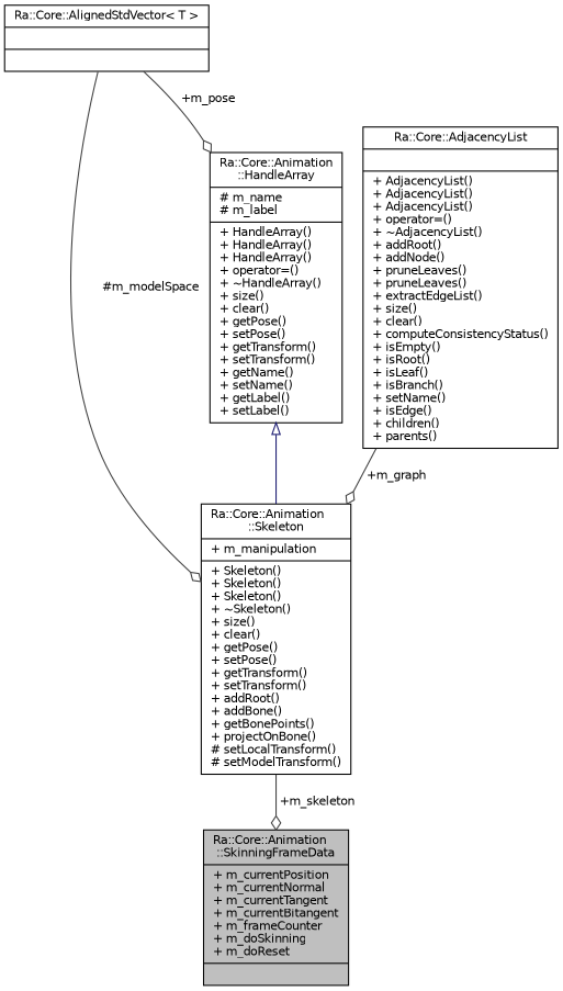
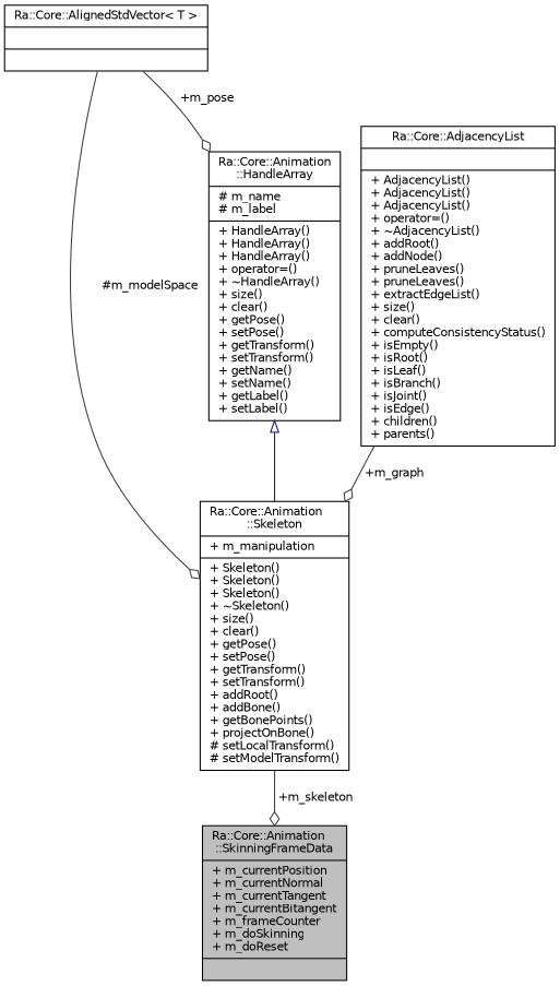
  digraph {
    node [color=black fillcolor=white fontname=Helvetica fontsize=10 shape=record style=filled]
    edge [arrowhead=odiamond color=grey25 fontname=Helvetica fontsize=10 labelfontname=Helvetica labelfontsize=10 style=solid]
    n1 [fillcolor=grey75 fontcolor=black height=0.2 label="{Ra::Core::Animation\l::SkinningFrameData\n|+ m_currentPosition\l+ m_currentNormal\l+ m_currentTangent\l+ m_currentBitangent\l+ m_frameCounter\l+ m_doSkinning\l+ m_doReset\l|}" width=0.4]
    n2 [height=0.2 label="{Ra::Core::Animation\l::Skeleton\n|+ m_manipulation\l|+ Skeleton()\l+ Skeleton()\l+ Skeleton()\l+ ~Skeleton()\l+ size()\l+ clear()\l+ getPose()\l+ setPose()\l+ getTransform()\l+ setTransform()\l+ addRoot()\l+ addBone()\l+ getBonePoints()\l+ projectOnBone()\l# setLocalTransform()\l# setModelTransform()\l}" width=0.4]
    n3 [height=0.2 label="{Ra::Core::Animation\l::HandleArray\n|# m_name\l# m_label\l|+ HandleArray()\l+ HandleArray()\l+ HandleArray()\l+ operator=()\l+ ~HandleArray()\l+ size()\l+ clear()\l+ getPose()\l+ setPose()\l+ getTransform()\l+ setTransform()\l+ getName()\l+ setName()\l+ getLabel()\l+ setLabel()\l}" width=0.4]
    n4 [height=0.2 label="{Ra::Core::AlignedStdVector\< T \>\n||}" width=0.4]
-   n5 [height=0.2 label="{Ra::Core::AdjacencyList\n||+ AdjacencyList()\l+ AdjacencyList()\l+ AdjacencyList()\l+ operator=()\l+ ~AdjacencyList()\l+ addRoot()\l+ addNode()\l+ pruneLeaves()\l+ pruneLeaves()\l+ extractEdgeList()\l+ size()\l+ clear()\l+ computeConsistencyStatus()\l+ isEmpty()\l+ isRoot()\l+ isLeaf()\l+ isBranch()\l+ setName()\l+ isEdge()\l+ children()\l+ parents()\l}" width=0.4]
+   n5 [height=0.2 label="{Ra::Core::AdjacencyList\n||+ AdjacencyList()\l+ AdjacencyList()\l+ AdjacencyList()\l+ operator=()\l+ ~AdjacencyList()\l+ addRoot()\l+ addNode()\l+ pruneLeaves()\l+ pruneLeaves()\l+ extractEdgeList()\l+ size()\l+ clear()\l+ computeConsistencyStatus()\l+ isEmpty()\l+ isRoot()\l+ isLeaf()\l+ isBranch()\l+ isJoint()\l+ isEdge()\l+ children()\l+ parents()\l}" width=0.4]
    n2 -> n1 [label=" +m_skeleton"]
    n3 -> n2 [arrowtail=onormal color=midnightblue dir=back arrowhead=""]
    n4 -> n2 [label=" #m_modelSpace"]
    n4 -> n3 [label=" +m_pose"]
    n5 -> n2 [label=" +m_graph"]
  }
